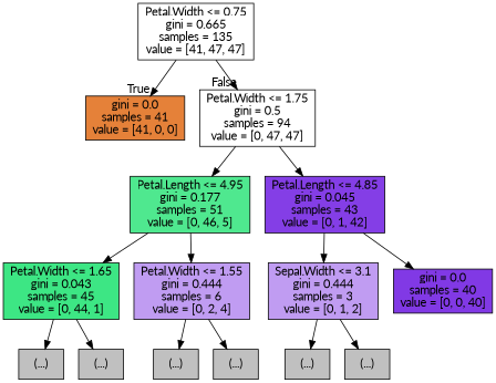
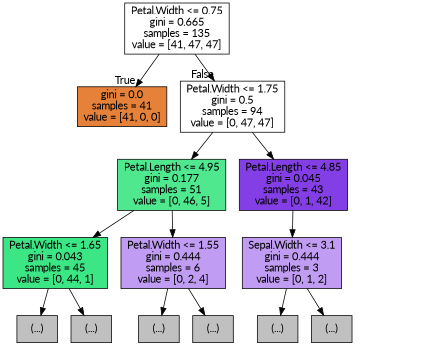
  digraph {
    fontname=Lato
    node [color=black fillcolor="#C0C0C0" shape=box style=filled fontname=Lato]
    edge [fontname=Lato]
    n1 [fillcolor="#ffffff" label="Petal.Width <= 0.75\ngini = 0.665\nsamples = 135\nvalue = [41, 47, 47]"]
    n2 [fillcolor="#e58139" label="gini = 0.0\nsamples = 41\nvalue = [41, 0, 0]"]
    n3 [fillcolor="#ffffff" label="Petal.Width <= 1.75\ngini = 0.5\nsamples = 94\nvalue = [0, 47, 47]"]
    n4 [fillcolor="#4fe88f" label="Petal.Length <= 4.95\ngini = 0.177\nsamples = 51\nvalue = [0, 46, 5]"]
    n5 [fillcolor="#843ee6" label="Petal.Length <= 4.85\ngini = 0.045\nsamples = 43\nvalue = [0, 1, 42]"]
    n6 [fillcolor="#3de684" label="Petal.Width <= 1.65\ngini = 0.043\nsamples = 45\nvalue = [0, 44, 1]"]
    n7 [fillcolor="#c09cf2" label="Petal.Width <= 1.55\ngini = 0.444\nsamples = 6\nvalue = [0, 2, 4]"]
    n8 [label="(...)"]
    n9 [label="(...)"]
    n10 [label="(...)"]
    n11 [label="(...)"]
    n12 [fillcolor="#c09cf2" label="Sepal.Width <= 3.1\ngini = 0.444\nsamples = 3\nvalue = [0, 1, 2]"]
-   n13 [fillcolor="#8139e5" label="gini = 0.0\nsamples = 40\nvalue = [0, 0, 40]"]
    n14 [label="(...)"]
    n15 [label="(...)"]
    n1 -> n2 [headlabel=True labelangle=45 labeldistance=2.5]
    n1 -> n3 [headlabel=False labelangle=-45 labeldistance=2.5]
    n3 -> n4
    n3 -> n5
    n4 -> n6
    n4 -> n7
    n5 -> n12
-   n5 -> n13
    n6 -> n8
    n6 -> n9
    n7 -> n10
    n7 -> n11
    n12 -> n14
    n12 -> n15
  }
